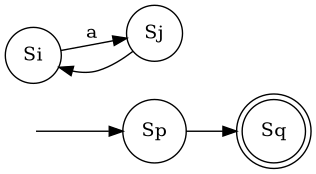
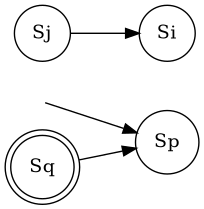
  digraph {
    rankdir=LR
    node [color=black fontcolor=black shape=circle]
    start [color=white fontcolor=white shape=point]
    Sp
    Sq [shape=doublecircle]
    Si
    Sj
    start -> Sp
-   Sp -> Sq
-   Si -> Sj [label=a]
+   Sq -> Sp
    Sj -> Si [label=" "]
  }
